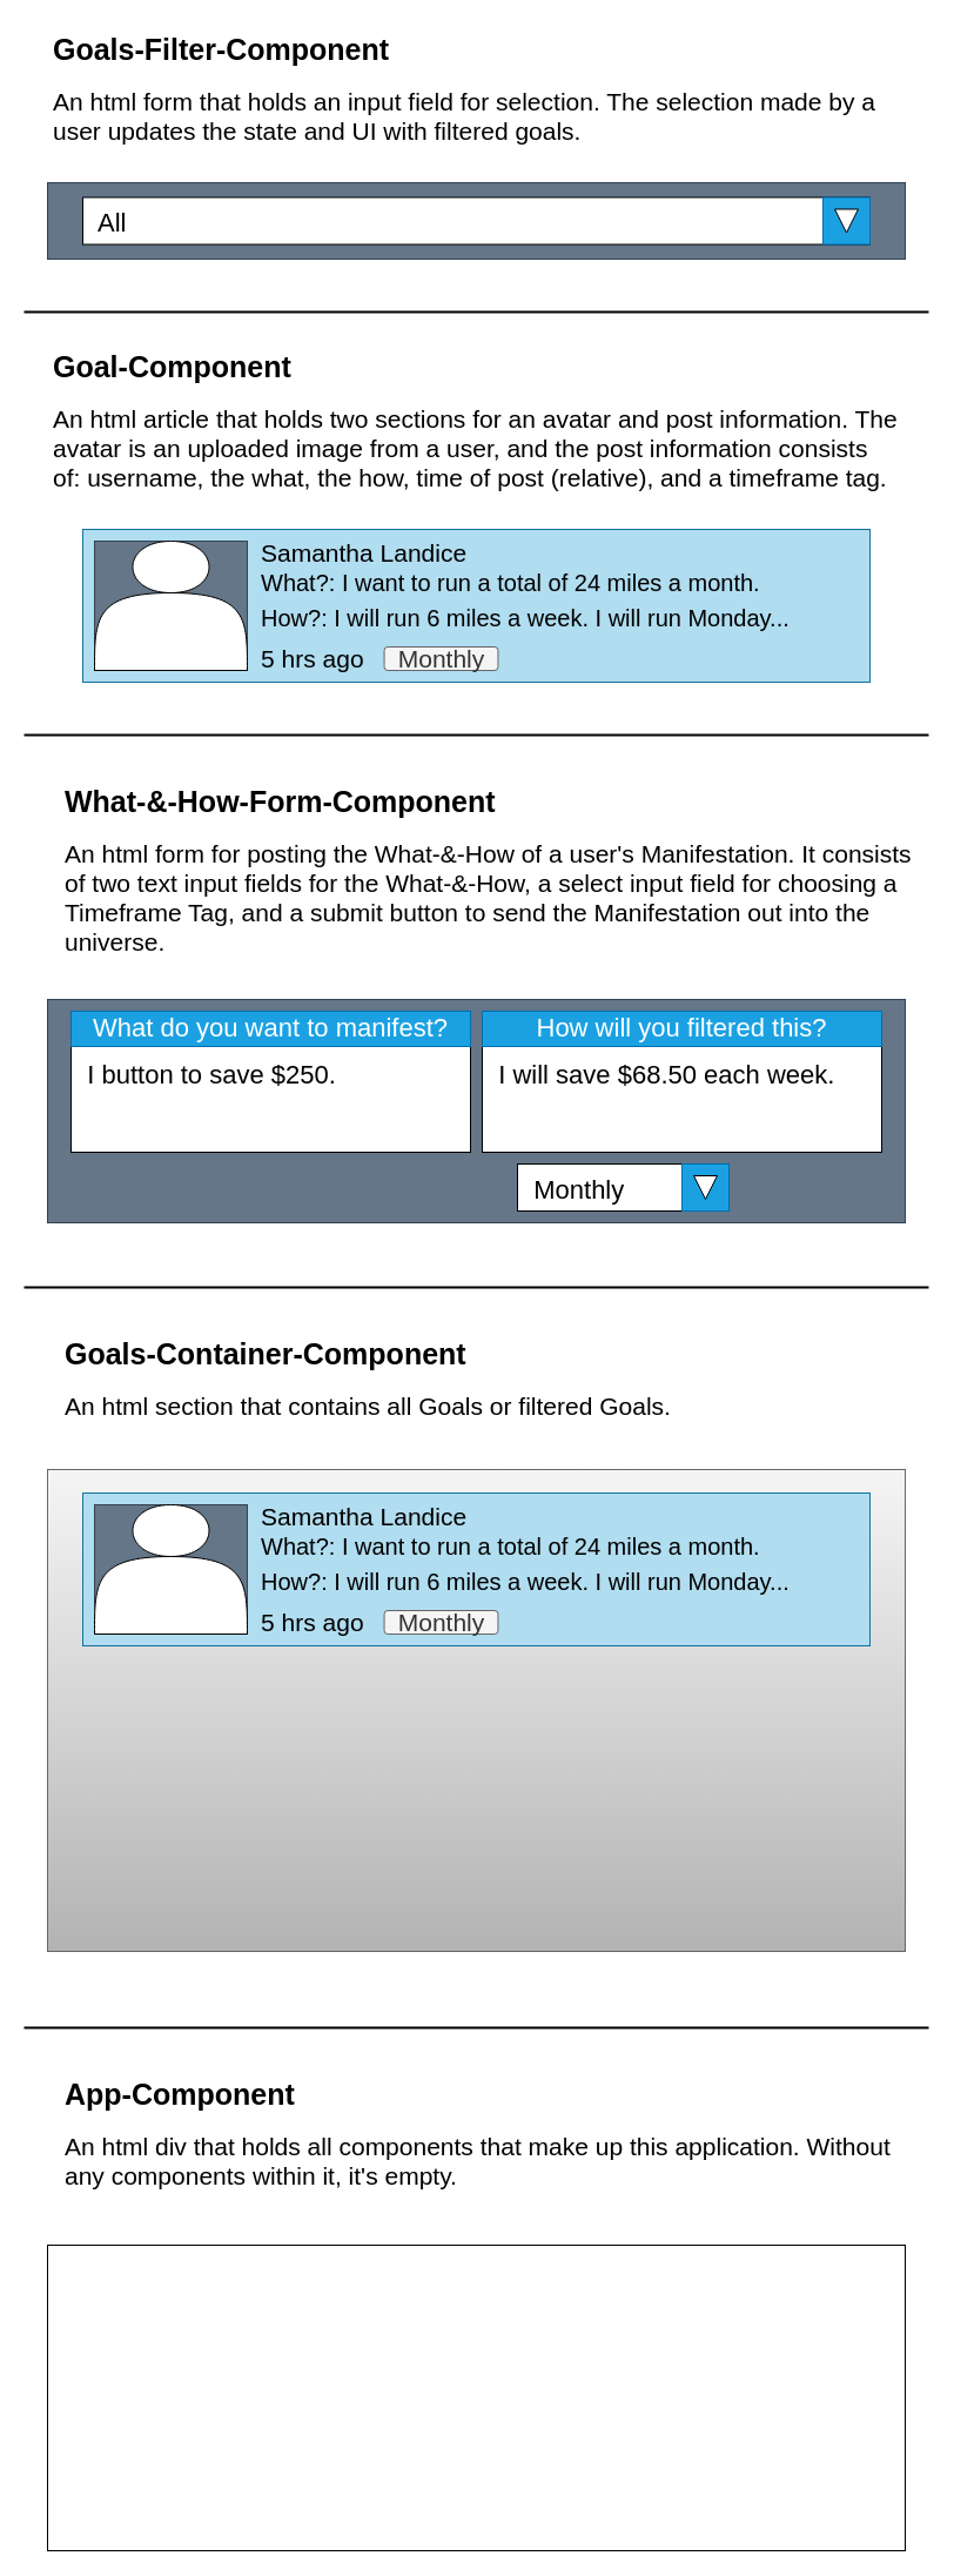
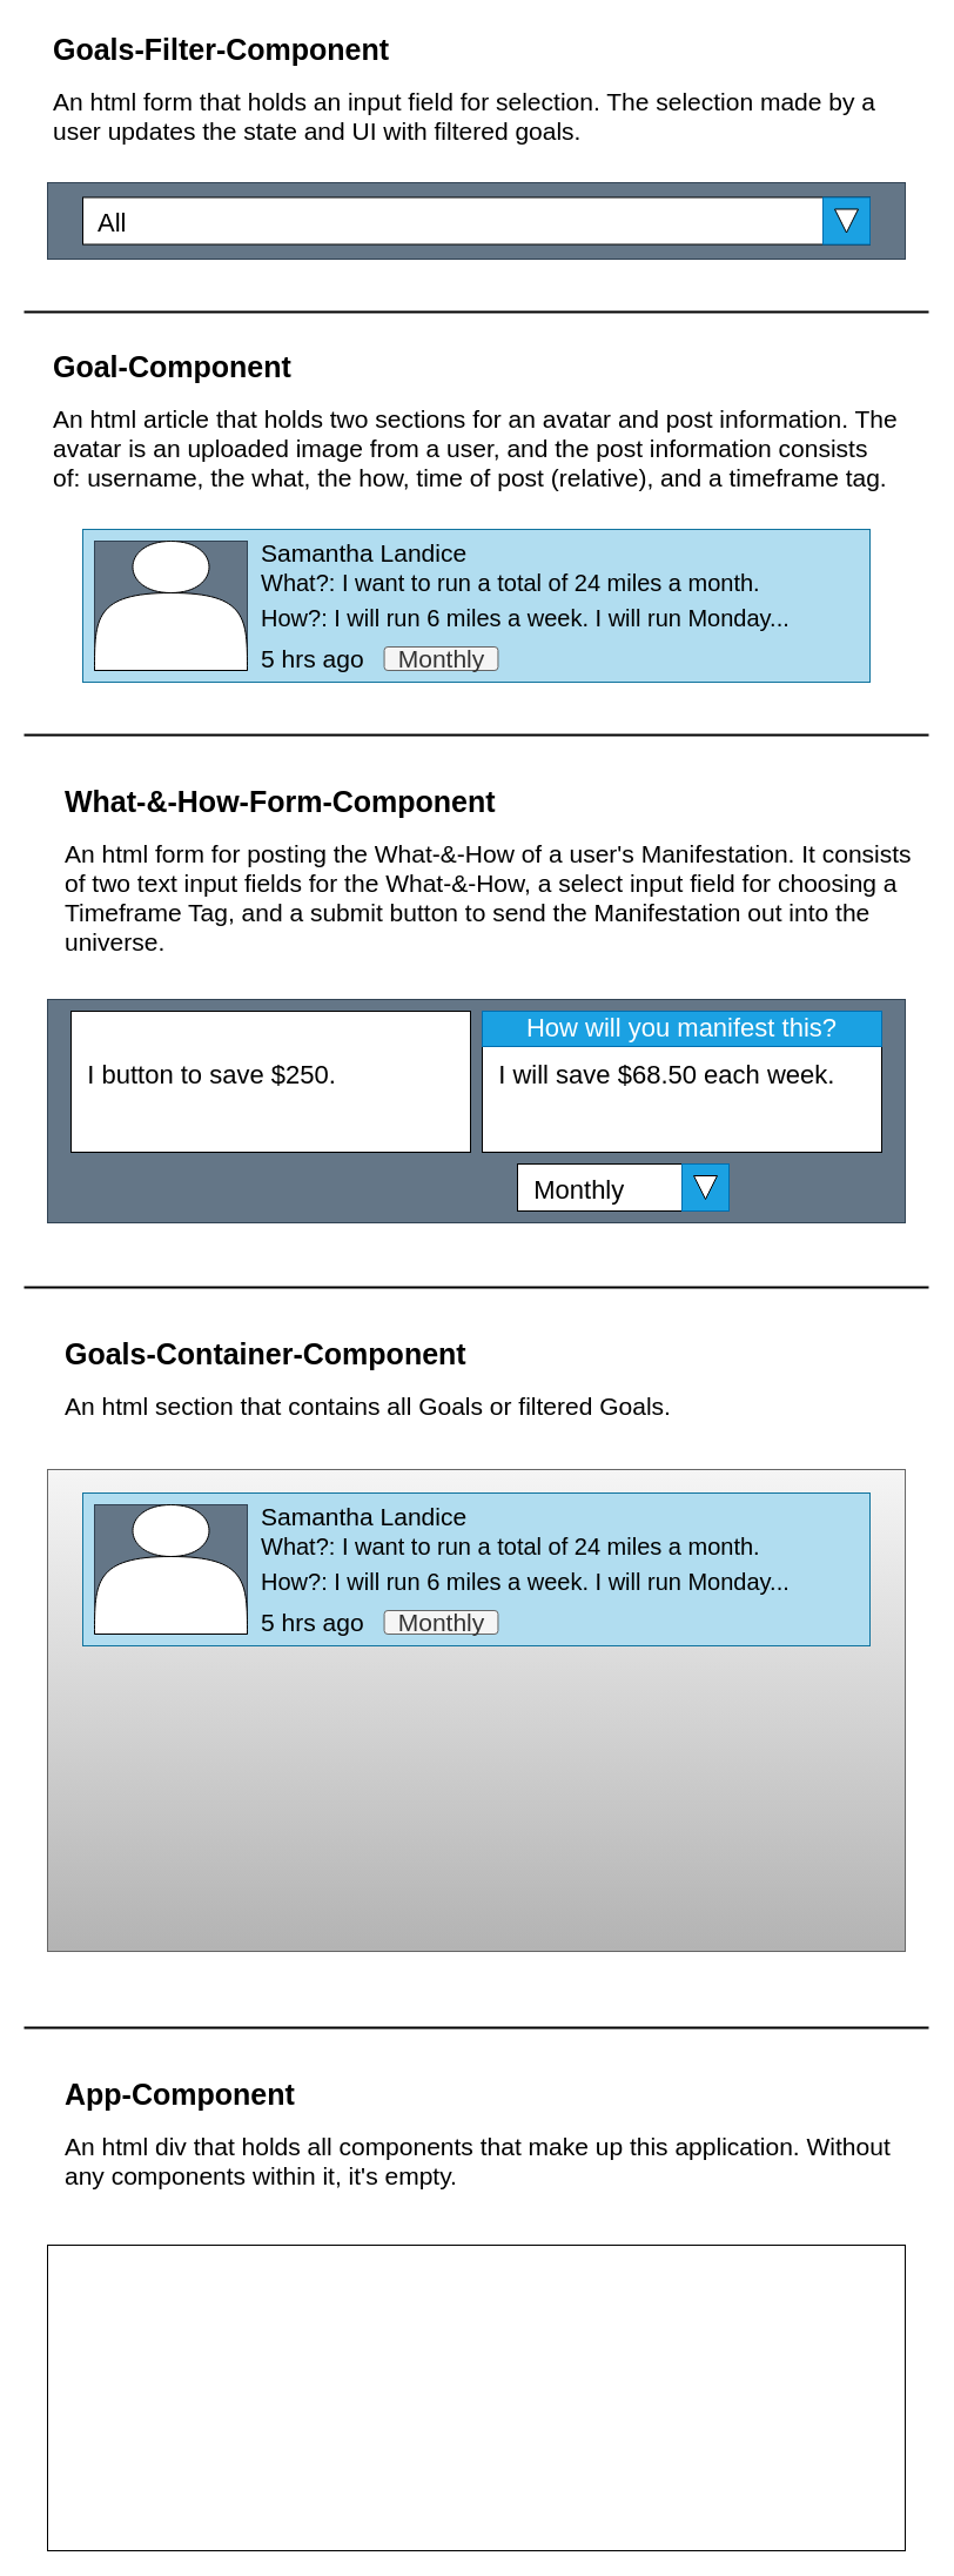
  <mxCell id="0" />
  <mxCell id="1" parent="0" />
  <mxCell id="2" value="" style="rounded=0;whiteSpace=wrap;html=1;strokeColor=#314354;fontColor=#ffffff;fillColor=#647687;" parent="1" vertex="1"><mxGeometry x="40" y="155" width="730" height="65" as="geometry" /></mxCell>
  <mxCell id="3" value="" style="rounded=0;whiteSpace=wrap;html=1;" parent="1" vertex="1"><mxGeometry x="70" y="167.5" width="670" height="40" as="geometry" /></mxCell>
  <mxCell id="4" value="" style="rounded=0;whiteSpace=wrap;html=1;fillColor=#1ba1e2;strokeColor=#006EAF;fontColor=#ffffff;" parent="1" vertex="1"><mxGeometry x="700" y="167.5" width="40" height="40" as="geometry" /></mxCell>
  <mxCell id="5" value="" style="triangle;whiteSpace=wrap;html=1;direction=south;" parent="1" vertex="1"><mxGeometry x="710" y="177.5" width="20" height="20" as="geometry" /></mxCell>
  <mxCell id="6" value="&lt;span style=&quot;font-size: 22px&quot;&gt;&amp;nbsp; All&lt;/span&gt;" style="text;html=1;strokeColor=none;fillColor=none;align=left;verticalAlign=middle;whiteSpace=wrap;rounded=0;" parent="1" vertex="1"><mxGeometry x="70" y="170" width="630" height="40" as="geometry" /></mxCell>
  <mxCell id="7" value="&lt;h1 style=&quot;font-size: 25px&quot;&gt;&lt;font style=&quot;font-size: 25px&quot;&gt;Goals-Filter-Component&lt;/font&gt;&lt;/h1&gt;&lt;p&gt;&lt;font style=&quot;font-size: 21px&quot;&gt;An html form that holds an input field for selection. The selection made by a user updates the state and UI with filtered goals.&lt;/font&gt;&lt;/p&gt;" style="text;html=1;strokeColor=none;fillColor=none;spacing=5;spacingTop=-20;whiteSpace=wrap;overflow=hidden;rounded=0;" parent="1" vertex="1"><mxGeometry x="40" y="20" width="730" height="130" as="geometry" /></mxCell>
  <mxCell id="8" value="" style="line;strokeWidth=2;html=1;" parent="1" vertex="1"><mxGeometry x="20" y="260" width="770" height="10" as="geometry" /></mxCell>
  <mxCell id="9" value="" style="rounded=0;whiteSpace=wrap;html=1;align=left;fillColor=#b1ddf0;strokeColor=#10739e;" parent="1" vertex="1"><mxGeometry x="70" y="450" width="670" height="130" as="geometry" /></mxCell>
  <mxCell id="10" value="" style="rounded=0;whiteSpace=wrap;html=1;strokeColor=#314354;fillColor=#647687;align=left;fontColor=#ffffff;" parent="1" vertex="1"><mxGeometry x="80" y="460" width="130" height="110" as="geometry" /></mxCell>
  <mxCell id="11" value="&lt;font style=&quot;font-size: 21px&quot;&gt;Samantha Landice&lt;/font&gt;" style="text;html=1;strokeColor=none;fillColor=none;align=left;verticalAlign=middle;whiteSpace=wrap;rounded=0;" parent="1" vertex="1"><mxGeometry x="220" y="460" width="510" height="20" as="geometry" /></mxCell>
  <mxCell id="12" value="&lt;font style=&quot;font-size: 20px&quot;&gt;What?: I want to run a total of 24 miles a month.&lt;/font&gt;" style="text;html=1;strokeColor=none;fillColor=none;align=left;verticalAlign=middle;whiteSpace=wrap;rounded=0;" parent="1" vertex="1"><mxGeometry x="220" y="480" width="510" height="30" as="geometry" /></mxCell>
  <mxCell id="13" value="&lt;span style=&quot;font-size: 21px&quot;&gt;5 hrs ago&lt;/span&gt;" style="text;html=1;strokeColor=none;fillColor=none;align=left;verticalAlign=middle;whiteSpace=wrap;rounded=0;" parent="1" vertex="1"><mxGeometry x="220" y="550" width="100" height="20" as="geometry" /></mxCell>
  <mxCell id="14" value="&lt;span style=&quot;font-size: 21px&quot;&gt;Monthly&lt;/span&gt;" style="text;html=1;strokeColor=#666666;fillColor=#f5f5f5;align=center;verticalAlign=middle;whiteSpace=wrap;rounded=1;fontColor=#333333;" parent="1" vertex="1"><mxGeometry x="326.57" y="550" width="96.87" height="20" as="geometry" /></mxCell>
  <mxCell id="15" value="&lt;font style=&quot;font-size: 20px&quot;&gt;How?: I will run 6 miles a week. I will run Monday...&lt;/font&gt;" style="text;html=1;strokeColor=none;fillColor=none;align=left;verticalAlign=middle;whiteSpace=wrap;rounded=0;" parent="1" vertex="1"><mxGeometry x="220" y="510" width="510" height="30" as="geometry" /></mxCell>
  <mxCell id="16" value="" style="shape=actor;whiteSpace=wrap;html=1;" parent="1" vertex="1"><mxGeometry x="80" y="460" width="130" height="110" as="geometry" /></mxCell>
  <mxCell id="17" value="&lt;h1 style=&quot;font-size: 25px&quot;&gt;&lt;font style=&quot;font-size: 25px&quot;&gt;Goal-Component&lt;/font&gt;&lt;/h1&gt;&lt;p&gt;&lt;font style=&quot;font-size: 21px&quot;&gt;An html article that holds two sections for an avatar and post information. The avatar is an uploaded image from a user, and the post information consists of: username, the what, the how, time of post (relative), and a timeframe tag.&lt;/font&gt;&lt;/p&gt;" style="text;html=1;strokeColor=none;fillColor=none;spacing=5;spacingTop=-20;whiteSpace=wrap;overflow=hidden;rounded=0;" parent="1" vertex="1"><mxGeometry x="40" y="290" width="730" height="150" as="geometry" /></mxCell>
  <mxCell id="18" value="" style="line;strokeWidth=2;html=1;" parent="1" vertex="1"><mxGeometry x="20" y="620" width="770" height="10" as="geometry" /></mxCell>
  <mxCell id="19" value="&lt;h1 style=&quot;font-size: 25px&quot;&gt;What-&amp;amp;-How-Form-Component&lt;/h1&gt;&lt;p&gt;&lt;font style=&quot;font-size: 21px&quot;&gt;An html form for posting the What-&amp;amp;-How of a user's Manifestation. It consists of two text input fields for the What-&amp;amp;-How, a select input field for choosing a Timeframe Tag, and a submit button to send the Manifestation out into the universe.&lt;/font&gt;&lt;/p&gt;" style="text;html=1;strokeColor=none;fillColor=none;spacing=5;spacingTop=-20;whiteSpace=wrap;overflow=hidden;rounded=0;" parent="1" vertex="1"><mxGeometry x="50" y="660" width="730" height="160" as="geometry" /></mxCell>
  <mxCell id="20" value="" style="rounded=0;whiteSpace=wrap;html=1;fillColor=#647687;strokeColor=#314354;fontColor=#ffffff;" parent="1" vertex="1"><mxGeometry x="40" y="850" width="730" height="190" as="geometry" /></mxCell>
  <mxCell id="21" value="" style="rounded=0;whiteSpace=wrap;html=1;" parent="1" vertex="1"><mxGeometry x="440" y="990" width="180" height="40" as="geometry" /></mxCell>
  <mxCell id="22" value="" style="rounded=0;whiteSpace=wrap;html=1;fillColor=#1ba1e2;strokeColor=#006EAF;fontColor=#ffffff;" parent="1" vertex="1"><mxGeometry x="580" y="990" width="40" height="40" as="geometry" /></mxCell>
  <mxCell id="23" value="" style="triangle;whiteSpace=wrap;html=1;direction=south;" parent="1" vertex="1"><mxGeometry x="590" y="1000" width="20" height="20" as="geometry" /></mxCell>
  <mxCell id="24" value="&lt;span style=&quot;font-size: 22px&quot;&gt;&amp;nbsp; Monthly&lt;/span&gt;" style="text;html=1;strokeColor=none;fillColor=none;align=left;verticalAlign=middle;whiteSpace=wrap;rounded=0;" parent="1" vertex="1"><mxGeometry x="440" y="995" width="140" height="35" as="geometry" /></mxCell>
  <mxCell id="25" value="" style="rounded=0;whiteSpace=wrap;html=1;" parent="1" vertex="1"><mxGeometry x="60" y="860" width="340" height="120" as="geometry" /></mxCell>
- <mxCell id="26" value="&lt;span style=&quot;font-size: 22px&quot;&gt;What do you want to manifest?&lt;/span&gt;" style="text;html=1;strokeColor=#006EAF;fillColor=#1ba1e2;align=center;verticalAlign=middle;whiteSpace=wrap;rounded=0;fontColor=#ffffff;" parent="1" vertex="1"><mxGeometry x="60" y="860" width="340" height="30" as="geometry" /></mxCell>
  <mxCell id="27" value="&lt;span style=&quot;font-size: 22px&quot;&gt;&amp;nbsp; I button to save $250.&lt;/span&gt;" style="text;html=1;strokeColor=none;fillColor=none;align=left;verticalAlign=middle;whiteSpace=wrap;rounded=0;" parent="1" vertex="1"><mxGeometry x="60" y="900" width="321" height="30" as="geometry" /></mxCell>
  <mxCell id="28" value="" style="rounded=0;whiteSpace=wrap;html=1;" parent="1" vertex="1"><mxGeometry x="410" y="860" width="340" height="120" as="geometry" /></mxCell>
- <mxCell id="29" value="&lt;span style=&quot;font-size: 22px&quot;&gt;How will you filtered this?&lt;/span&gt;" style="text;html=1;strokeColor=#006EAF;fillColor=#1ba1e2;align=center;verticalAlign=middle;whiteSpace=wrap;rounded=0;fontColor=#ffffff;" parent="1" vertex="1"><mxGeometry x="410" y="860" width="340" height="30" as="geometry" /></mxCell>
+ <mxCell id="29" value="&lt;span style=&quot;font-size: 22px&quot;&gt;How will you manifest this?&lt;/span&gt;" style="text;html=1;strokeColor=#006EAF;fillColor=#1ba1e2;align=center;verticalAlign=middle;whiteSpace=wrap;rounded=0;fontColor=#ffffff;" parent="1" vertex="1"><mxGeometry x="410" y="860" width="340" height="30" as="geometry" /></mxCell>
  <mxCell id="30" value="&lt;span style=&quot;font-size: 22px&quot;&gt;&amp;nbsp; I will save $68.50 each week.&lt;/span&gt;" style="text;html=1;strokeColor=none;fillColor=none;align=left;verticalAlign=middle;whiteSpace=wrap;rounded=0;" parent="1" vertex="1"><mxGeometry x="410" y="900" width="340" height="30" as="geometry" /></mxCell>
  <mxCell id="31" value="" style="rounded=0;whiteSpace=wrap;html=1;fillColor=#f5f5f5;strokeColor=#666666;gradientColor=#b3b3b3;" parent="1" vertex="1"><mxGeometry x="40" y="1250" width="730" height="410" as="geometry" /></mxCell>
  <mxCell id="32" value="" style="rounded=0;whiteSpace=wrap;html=1;align=left;fillColor=#b1ddf0;strokeColor=#10739e;" parent="1" vertex="1"><mxGeometry x="70" y="1270" width="670" height="130" as="geometry" /></mxCell>
  <mxCell id="33" value="" style="rounded=0;whiteSpace=wrap;html=1;strokeColor=#314354;fillColor=#647687;align=left;fontColor=#ffffff;" parent="1" vertex="1"><mxGeometry x="80" y="1280" width="130" height="110" as="geometry" /></mxCell>
  <mxCell id="34" value="&lt;font style=&quot;font-size: 21px&quot;&gt;Samantha Landice&lt;/font&gt;" style="text;html=1;strokeColor=none;fillColor=none;align=left;verticalAlign=middle;whiteSpace=wrap;rounded=0;" parent="1" vertex="1"><mxGeometry x="220" y="1280" width="510" height="20" as="geometry" /></mxCell>
  <mxCell id="35" value="&lt;font style=&quot;font-size: 20px&quot;&gt;What?: I want to run a total of 24 miles a month.&lt;/font&gt;" style="text;html=1;strokeColor=none;fillColor=none;align=left;verticalAlign=middle;whiteSpace=wrap;rounded=0;" parent="1" vertex="1"><mxGeometry x="220" y="1300" width="510" height="30" as="geometry" /></mxCell>
  <mxCell id="36" value="&lt;span style=&quot;font-size: 21px&quot;&gt;5 hrs ago&lt;/span&gt;" style="text;html=1;strokeColor=none;fillColor=none;align=left;verticalAlign=middle;whiteSpace=wrap;rounded=0;" parent="1" vertex="1"><mxGeometry x="220" y="1370" width="100" height="20" as="geometry" /></mxCell>
  <mxCell id="37" value="&lt;span style=&quot;font-size: 21px&quot;&gt;Monthly&lt;/span&gt;" style="text;html=1;strokeColor=#666666;fillColor=#f5f5f5;align=center;verticalAlign=middle;whiteSpace=wrap;rounded=1;fontColor=#333333;" parent="1" vertex="1"><mxGeometry x="326.57" y="1370" width="96.87" height="20" as="geometry" /></mxCell>
  <mxCell id="38" value="&lt;font style=&quot;font-size: 20px&quot;&gt;How?: I will run 6 miles a week. I will run Monday...&lt;/font&gt;" style="text;html=1;strokeColor=none;fillColor=none;align=left;verticalAlign=middle;whiteSpace=wrap;rounded=0;" parent="1" vertex="1"><mxGeometry x="220" y="1330" width="510" height="30" as="geometry" /></mxCell>
  <mxCell id="39" value="" style="shape=actor;whiteSpace=wrap;html=1;" parent="1" vertex="1"><mxGeometry x="80" y="1280" width="130" height="110" as="geometry" /></mxCell>
  <mxCell id="40" value="" style="line;strokeWidth=2;html=1;" parent="1" vertex="1"><mxGeometry x="20" y="1090" width="770" height="10" as="geometry" /></mxCell>
  <mxCell id="41" value="&lt;h1 style=&quot;font-size: 25px&quot;&gt;Goals-Container-Component&lt;/h1&gt;&lt;p&gt;&lt;font style=&quot;font-size: 21px&quot;&gt;An html section that contains all Goals or filtered Goals.&lt;/font&gt;&lt;/p&gt;" style="text;html=1;strokeColor=none;fillColor=none;spacing=5;spacingTop=-20;whiteSpace=wrap;overflow=hidden;rounded=0;" parent="1" vertex="1"><mxGeometry x="50" y="1130" width="730" height="90" as="geometry" /></mxCell>
  <mxCell id="42" value="" style="rounded=0;whiteSpace=wrap;html=1;" parent="1" vertex="1"><mxGeometry x="40" y="1910" width="730" height="260" as="geometry" /></mxCell>
  <mxCell id="43" value="" style="line;strokeWidth=2;html=1;" parent="1" vertex="1"><mxGeometry x="20" y="1720" width="770" height="10" as="geometry" /></mxCell>
  <mxCell id="44" value="&lt;h1 style=&quot;font-size: 25px&quot;&gt;App-Component&lt;/h1&gt;&lt;p&gt;&lt;font style=&quot;font-size: 21px&quot;&gt;An html div that holds all components that make up this application. Without any components within it, it's empty.&lt;/font&gt;&lt;/p&gt;" style="text;html=1;strokeColor=none;fillColor=none;spacing=5;spacingTop=-20;whiteSpace=wrap;overflow=hidden;rounded=0;" parent="1" vertex="1"><mxGeometry x="50" y="1760" width="730" height="110" as="geometry" /></mxCell>
